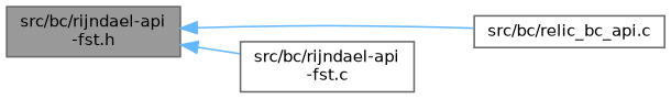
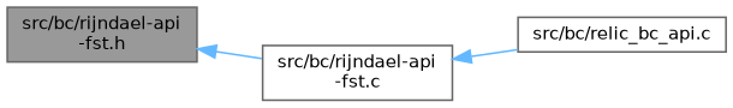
  digraph {
    fontname="DejaVu Sans"
    rankdir=LR
    node [color=grey40 fillcolor=white fontname="DejaVu Sans" fontsize=10 shape=box style=filled]
    edge [color=steelblue1 dir=back fontname="DejaVu Sans" fontsize=10 labelfontname=Helvetica labelfontsize=10 style=solid]
    n1 [color=gray40 fillcolor=grey60 fontcolor=black height=0.2 label="src/bc/rijndael-api\l-fst.h" width=0.4]
    n2 [height=0.2 label="src/bc/relic_bc_api.c" width=0.4]
    n3 [height=0.2 label="src/bc/rijndael-api\l-fst.c" width=0.4]
-   n1 -> n2
+   n3 -> n2
    n1 -> n3
  }
